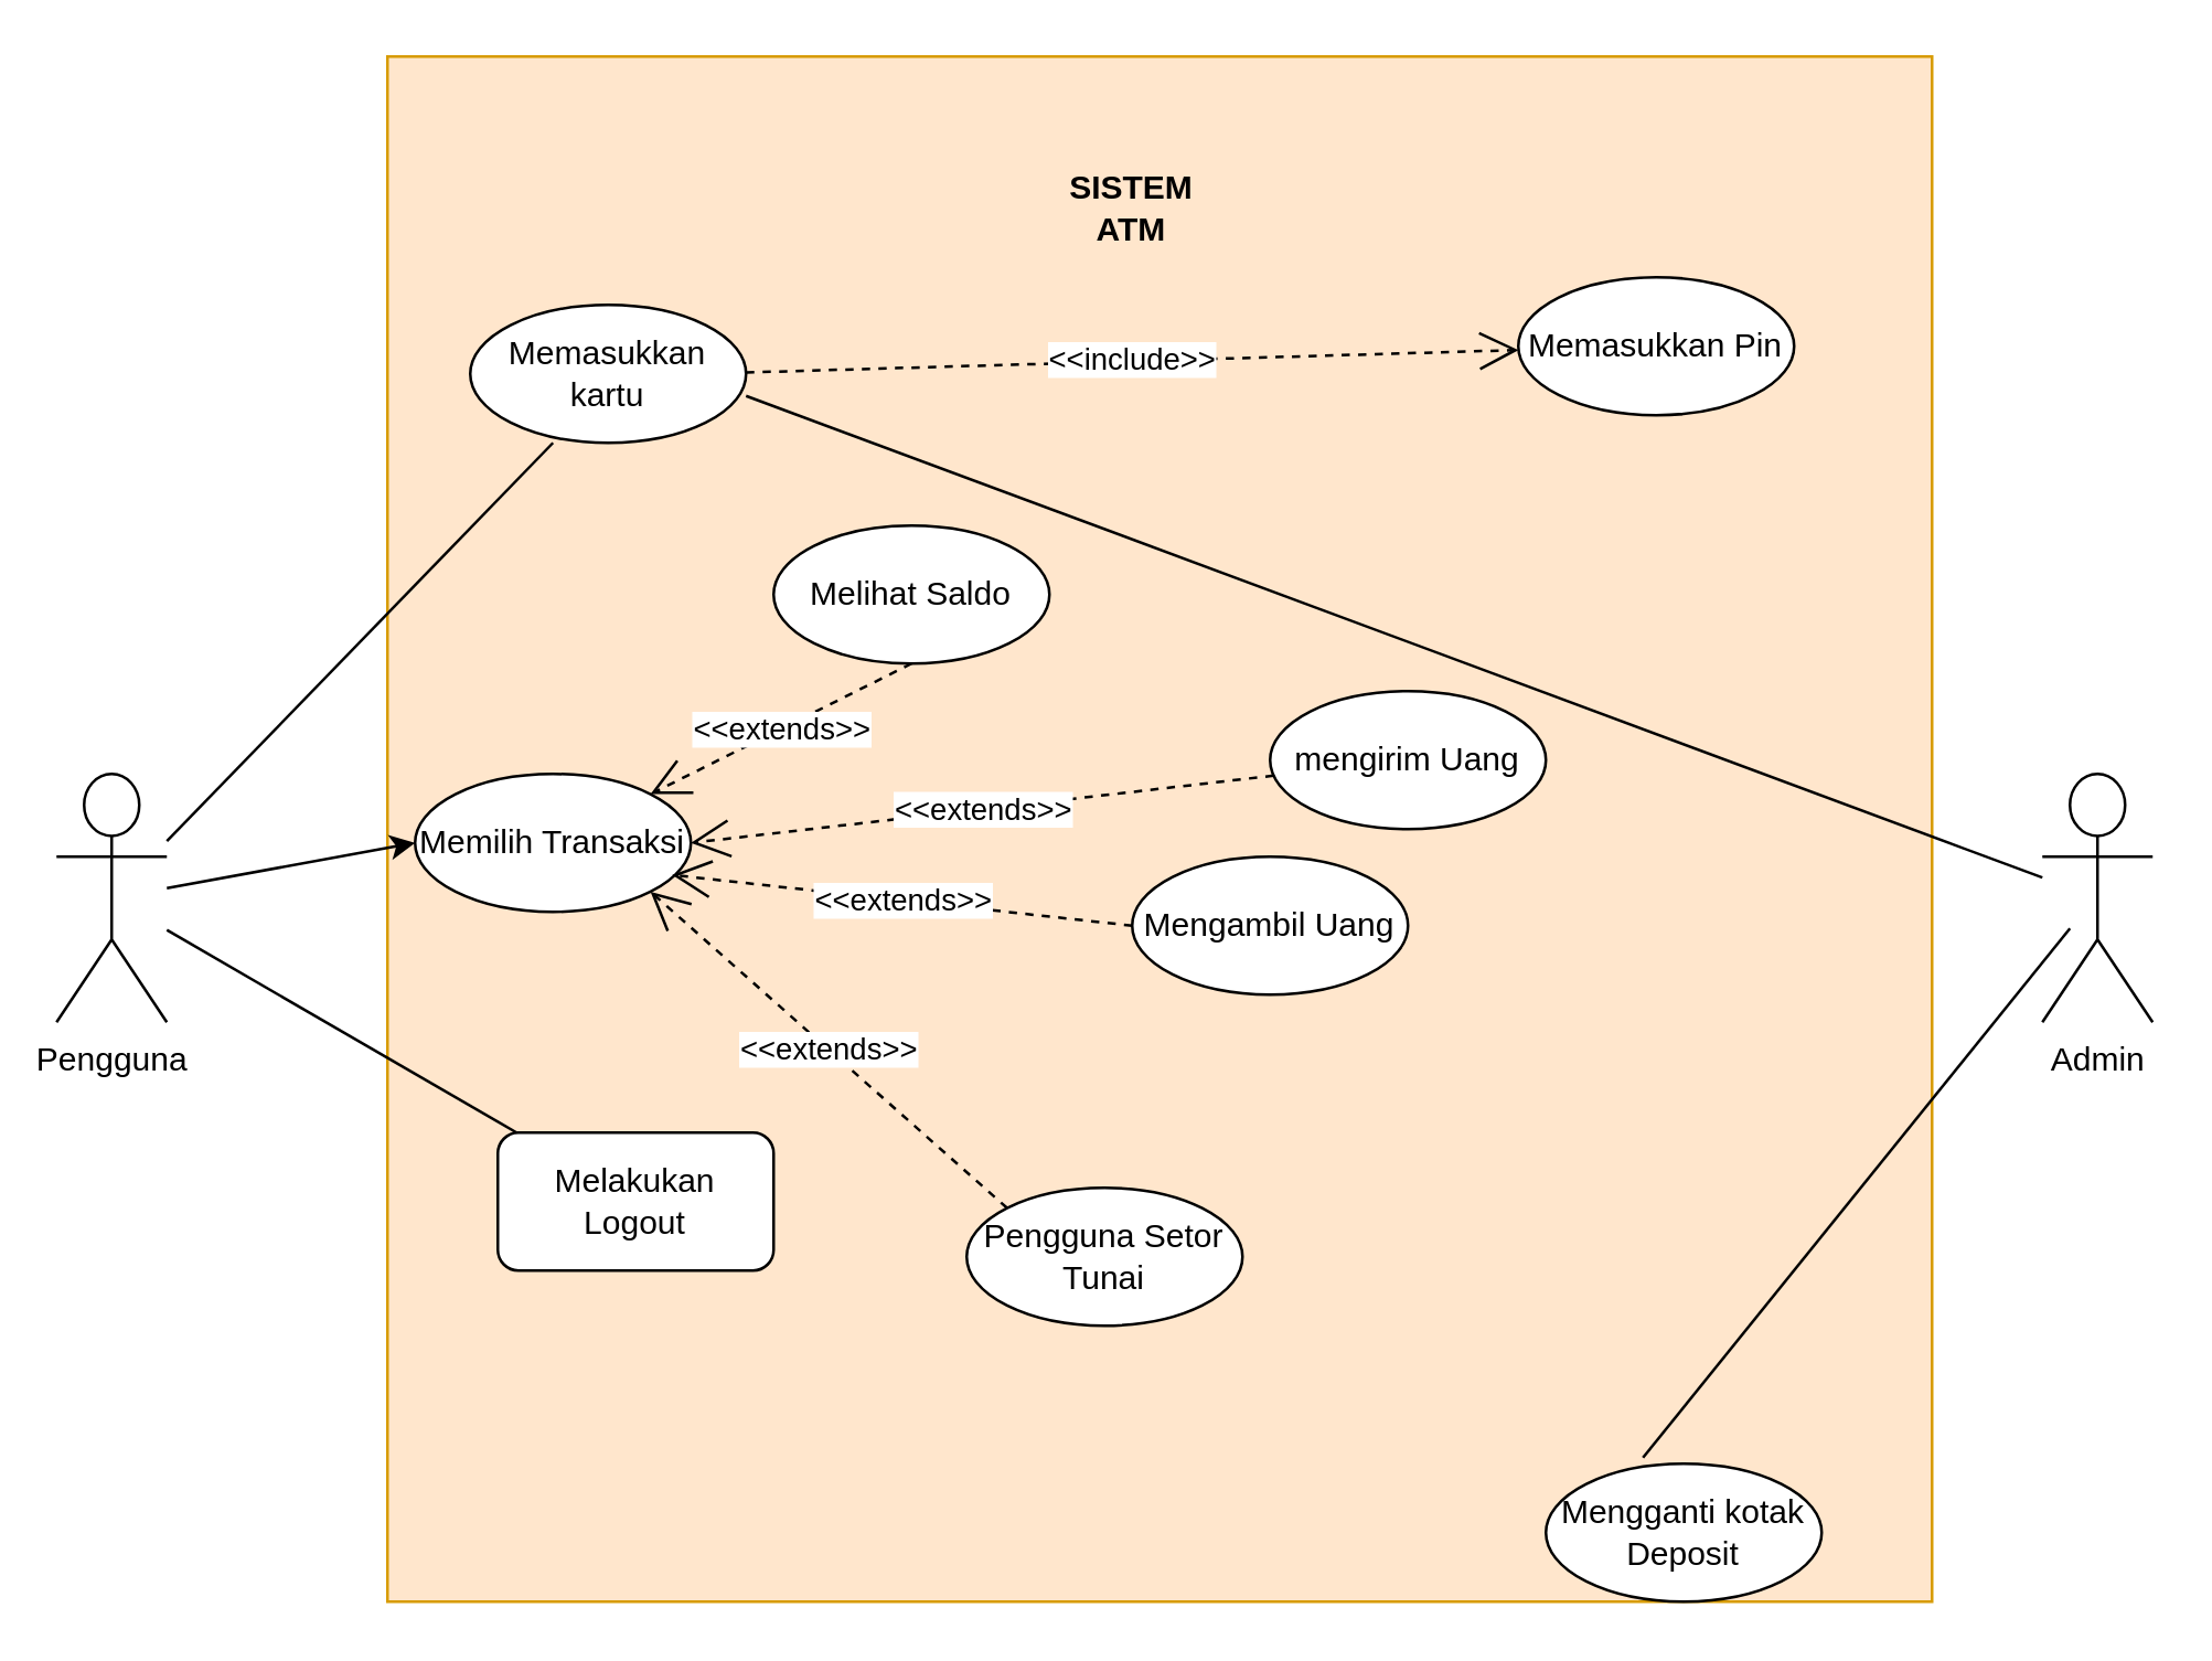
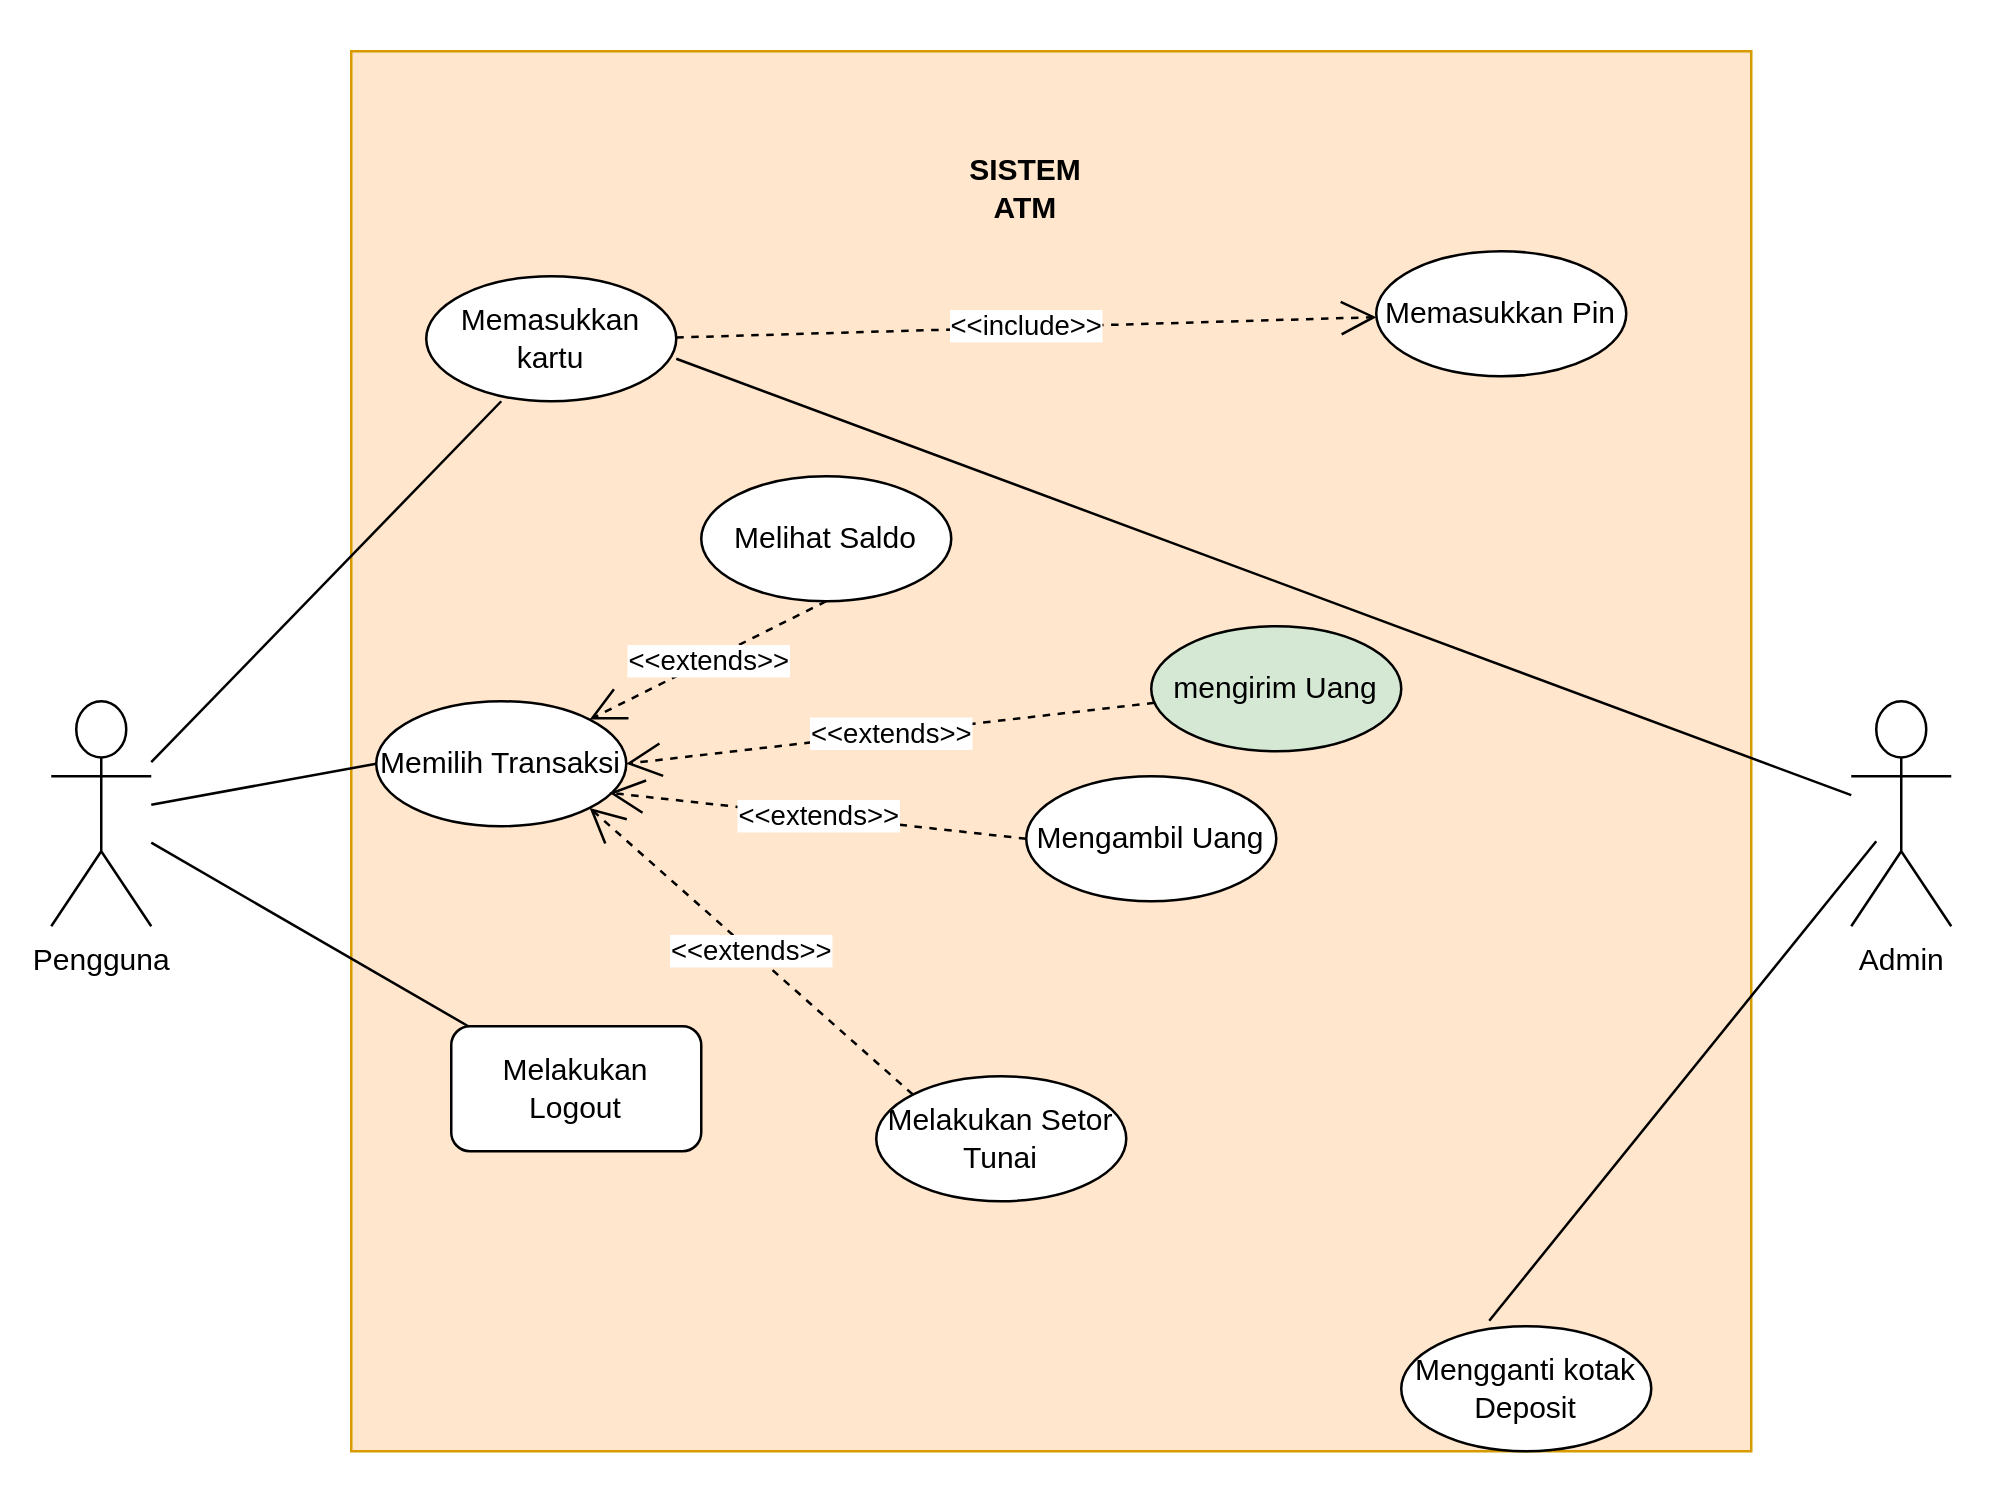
  <mxCell id="0" />
  <mxCell id="1" parent="0" />
  <mxCell id="2" value="" style="whiteSpace=wrap;html=1;aspect=fixed;fillColor=#ffe6cc;strokeColor=#d79b00;" vertex="1" parent="1"><mxGeometry x="140" y="20" width="560" height="560" as="geometry" /></mxCell>
  <mxCell id="3" value="Pengguna" style="shape=umlActor;verticalLabelPosition=bottom;verticalAlign=top;html=1;outlineConnect=0;" vertex="1" parent="1"><mxGeometry x="20" y="280" width="40" height="90" as="geometry" /></mxCell>
  <mxCell id="4" value="Admin" style="shape=umlActor;verticalLabelPosition=bottom;verticalAlign=top;html=1;outlineConnect=0;" vertex="1" parent="1"><mxGeometry x="740" y="280" width="40" height="90" as="geometry" /></mxCell>
  <mxCell id="5" value="Memasukkan kartu" style="ellipse;whiteSpace=wrap;html=1;" vertex="1" parent="1"><mxGeometry x="170" y="110" width="100" height="50" as="geometry" /></mxCell>
  <mxCell id="6" value="Melihat Saldo" style="ellipse;whiteSpace=wrap;html=1;" vertex="1" parent="1"><mxGeometry x="280" y="190" width="100" height="50" as="geometry" /></mxCell>
  <mxCell id="7" value="Memilih Transaksi" style="ellipse;whiteSpace=wrap;html=1;" vertex="1" parent="1"><mxGeometry x="150" y="280" width="100" height="50" as="geometry" /></mxCell>
- <mxCell id="8" value="mengirim Uang" style="ellipse;whiteSpace=wrap;html=1;" vertex="1" parent="1"><mxGeometry x="460" y="250" width="100" height="50" as="geometry" /></mxCell>
+ <mxCell id="8" value="mengirim Uang" style="ellipse;whiteSpace=wrap;html=1;fillColor=#d5e8d4;" vertex="1" parent="1"><mxGeometry x="460" y="250" width="100" height="50" as="geometry" /></mxCell>
  <mxCell id="9" value="Memasukkan Pin" style="ellipse;whiteSpace=wrap;html=1;" vertex="1" parent="1"><mxGeometry x="550" y="100" width="100" height="50" as="geometry" /></mxCell>
  <mxCell id="10" value="Mengambil Uang" style="ellipse;whiteSpace=wrap;html=1;" vertex="1" parent="1"><mxGeometry x="410" y="310" width="100" height="50" as="geometry" /></mxCell>
- <mxCell id="11" value="Pengguna Setor Tunai" style="ellipse;whiteSpace=wrap;html=1;" vertex="1" parent="1"><mxGeometry x="350" y="430" width="100" height="50" as="geometry" /></mxCell>
+ <mxCell id="11" value="Melakukan Setor Tunai" style="ellipse;whiteSpace=wrap;html=1;" vertex="1" parent="1"><mxGeometry x="350" y="430" width="100" height="50" as="geometry" /></mxCell>
  <mxCell id="12" value="Mengganti kotak Deposit" style="ellipse;whiteSpace=wrap;html=1;" vertex="1" parent="1"><mxGeometry x="560" y="530" width="100" height="50" as="geometry" /></mxCell>
  <mxCell id="13" value="Melakukan Logout" style="whiteSpace=wrap;html=1;rounded=1;" vertex="1" parent="1"><mxGeometry x="180" y="410" width="100" height="50" as="geometry" /></mxCell>
  <mxCell id="14" value="&lt;b&gt;SISTEM ATM&lt;/b&gt;" style="text;html=1;align=center;verticalAlign=middle;whiteSpace=wrap;rounded=0;" vertex="1" parent="1"><mxGeometry x="380" y="60" width="60" height="30" as="geometry" /></mxCell>
  <mxCell id="15" value="" style="endArrow=none;html=1;rounded=0;" edge="1" parent="1" source="3"><mxGeometry width="50" height="50" relative="1" as="geometry"><mxPoint x="150" y="210" as="sourcePoint" /><mxPoint x="200" y="160" as="targetPoint" /></mxGeometry></mxCell>
- <mxCell id="16" value="" style="endArrow=classic;html=1;rounded=0;entryX=0;entryY=0.5;entryDx=0;entryDy=0;" edge="1" parent="1" source="3" target="7"><mxGeometry width="50" height="50" relative="1" as="geometry"><mxPoint x="50" y="334" as="sourcePoint" /><mxPoint x="190" y="190" as="targetPoint" /></mxGeometry></mxCell>
+ <mxCell id="16" value="" style="endArrow=none;html=1;rounded=0;entryX=0;entryY=0.5;entryDx=0;entryDy=0;" edge="1" parent="1" source="3" target="7"><mxGeometry width="50" height="50" relative="1" as="geometry"><mxPoint x="50" y="334" as="sourcePoint" /><mxPoint x="190" y="190" as="targetPoint" /></mxGeometry></mxCell>
  <mxCell id="17" value="" style="endArrow=none;html=1;rounded=0;" edge="1" parent="1" source="3" target="13"><mxGeometry width="50" height="50" relative="1" as="geometry"><mxPoint x="80" y="324" as="sourcePoint" /><mxPoint x="220" y="180" as="targetPoint" /></mxGeometry></mxCell>
  <mxCell id="18" value="" style="endArrow=none;html=1;rounded=0;" edge="1" parent="1" source="4"><mxGeometry width="50" height="50" relative="1" as="geometry"><mxPoint x="130" y="287" as="sourcePoint" /><mxPoint x="270" y="143" as="targetPoint" /></mxGeometry></mxCell>
  <mxCell id="19" value="" style="endArrow=none;html=1;rounded=0;exitX=0.352;exitY=-0.044;exitDx=0;exitDy=0;exitPerimeter=0;" edge="1" parent="1" source="12"><mxGeometry width="50" height="50" relative="1" as="geometry"><mxPoint x="610" y="480" as="sourcePoint" /><mxPoint x="750" y="336" as="targetPoint" /></mxGeometry></mxCell>
  <mxCell id="20" value="&amp;lt;&amp;lt;include&amp;gt;&amp;gt;" style="endArrow=open;endSize=12;dashed=1;html=1;rounded=0;" edge="1" parent="1" target="9"><mxGeometry width="160" relative="1" as="geometry"><mxPoint x="270" y="134.5" as="sourcePoint" /><mxPoint x="430" y="134.5" as="targetPoint" /></mxGeometry></mxCell>
  <mxCell id="21" value="&amp;lt;&amp;lt;extends&amp;gt;&amp;gt;" style="endArrow=open;endSize=12;dashed=1;html=1;rounded=0;entryX=1;entryY=0;entryDx=0;entryDy=0;" edge="1" parent="1" target="7"><mxGeometry width="160" relative="1" as="geometry"><mxPoint x="330" y="240" as="sourcePoint" /><mxPoint x="490" y="240" as="targetPoint" /></mxGeometry></mxCell>
  <mxCell id="22" value="&amp;lt;&amp;lt;extends&amp;gt;&amp;gt;" style="endArrow=open;endSize=12;dashed=1;html=1;rounded=0;entryX=0.932;entryY=0.732;entryDx=0;entryDy=0;exitX=0;exitY=0.5;exitDx=0;exitDy=0;entryPerimeter=0;" edge="1" parent="1" source="10" target="7"><mxGeometry x="0.003" width="160" relative="1" as="geometry"><mxPoint x="340" y="250" as="sourcePoint" /><mxPoint x="260" y="315" as="targetPoint" /><mxPoint as="offset" /></mxGeometry></mxCell>
  <mxCell id="23" value="&amp;lt;&amp;lt;extends&amp;gt;&amp;gt;" style="endArrow=open;endSize=12;dashed=1;html=1;rounded=0;entryX=1;entryY=0.5;entryDx=0;entryDy=0;" edge="1" parent="1" source="8" target="7"><mxGeometry width="160" relative="1" as="geometry"><mxPoint x="350" y="260" as="sourcePoint" /><mxPoint x="270" y="325" as="targetPoint" /></mxGeometry></mxCell>
  <mxCell id="24" value="&amp;lt;&amp;lt;extends&amp;gt;&amp;gt;" style="endArrow=open;endSize=12;dashed=1;html=1;rounded=0;entryX=1;entryY=1;entryDx=0;entryDy=0;exitX=0;exitY=0;exitDx=0;exitDy=0;" edge="1" parent="1" source="11" target="7"><mxGeometry x="0.003" width="160" relative="1" as="geometry"><mxPoint x="420" y="345" as="sourcePoint" /><mxPoint x="253" y="327" as="targetPoint" /><mxPoint as="offset" /></mxGeometry></mxCell>
